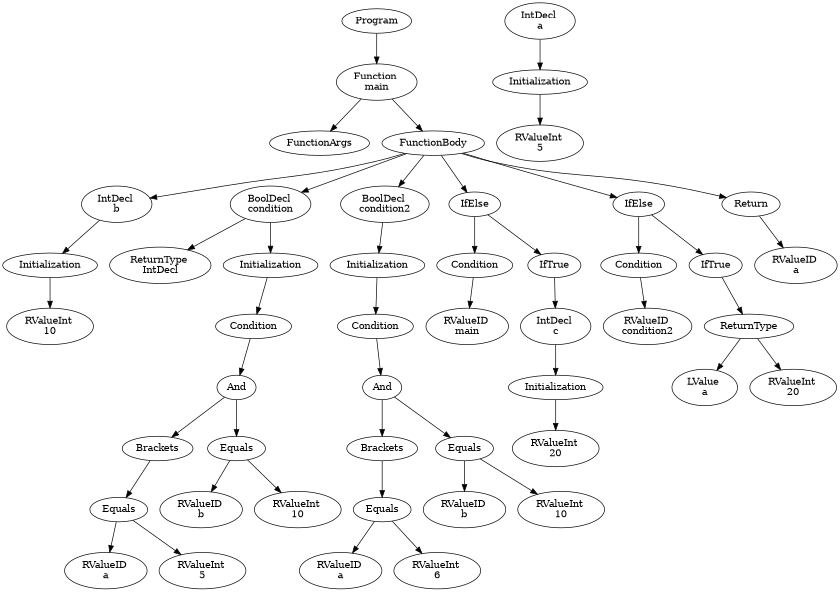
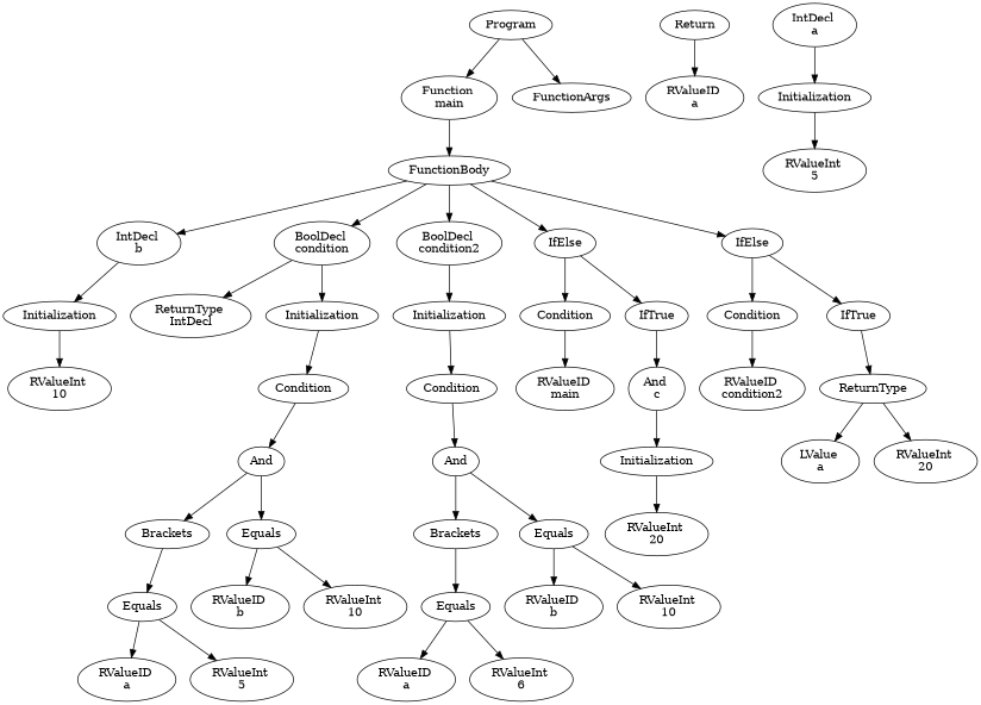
  digraph {
    n1 [label=Program]
    n2 [label="Function \nmain"]
    n3 [label=FunctionArgs]
    n4 [label=FunctionBody]
    n5 [label="ReturnType \nIntDecl"]
    n6 [label="IntDecl \nb"]
    n7 [label="BoolDecl \ncondition"]
    n8 [label="BoolDecl \ncondition2"]
    n9 [label=IfElse]
    n10 [label=IfElse]
    n11 [label=Return]
    n12 [label="IntDecl \na"]
    n13 [label=Initialization]
    n14 [label=Initialization]
    n15 [label=Initialization]
    n16 [label=Initialization]
    n17 [label=Condition]
    n18 [label=IfTrue]
    n19 [label=Condition]
    n20 [label=IfTrue]
    n21 [label="RValueID \na"]
    n22 [label="RValueInt \n5"]
    n23 [label="RValueInt \n10"]
    n24 [label=Condition]
    n25 [label=And]
    n26 [label=Brackets]
    n27 [label=Equals]
    n28 [label=Equals]
    n29 [label="RValueID \nb"]
    n30 [label="RValueInt \n10"]
    n31 [label="RValueID \na"]
    n32 [label="RValueInt \n5"]
    n33 [label=Condition]
    n34 [label=And]
    n35 [label=Brackets]
    n36 [label=Equals]
    n37 [label=Equals]
    n38 [label="RValueID \nb"]
    n39 [label="RValueInt \n10"]
    n40 [label="RValueID \na"]
    n41 [label="RValueInt \n6"]
    n42 [label="RValueID \nmain"]
-   n43 [label="IntDecl \nc"]
+   n43 [label="And \nc"]
    n44 [label=Initialization]
    n45 [label="RValueInt \n20"]
    n46 [label="RValueID \ncondition2"]
    n47 [label=ReturnType]
    n48 [label="LValue \na"]
    n49 [label="RValueInt \n20"]
    n1 -> n2
-   n2 -> n3
+   n1 -> n3
    n2 -> n4
    n4 -> n6
    n4 -> n7
    n4 -> n8
    n4 -> n9
    n4 -> n10
-   n4 -> n11
    n6 -> n14
    n7 -> n5
    n7 -> n15
    n8 -> n16
    n9 -> n17
    n9 -> n18
    n10 -> n19
    n10 -> n20
    n11 -> n21
    n12 -> n13
    n13 -> n22
    n14 -> n23
    n15 -> n24
    n16 -> n33
    n17 -> n42
    n18 -> n43
    n19 -> n46
    n20 -> n47
    n24 -> n25
    n25 -> n26
    n25 -> n27
    n26 -> n28
    n27 -> n29
    n27 -> n30
    n28 -> n31
    n28 -> n32
    n33 -> n34
    n34 -> n35
    n34 -> n36
    n35 -> n37
    n36 -> n38
    n36 -> n39
    n37 -> n40
    n37 -> n41
    n43 -> n44
    n44 -> n45
    n47 -> n48
    n47 -> n49
  }
